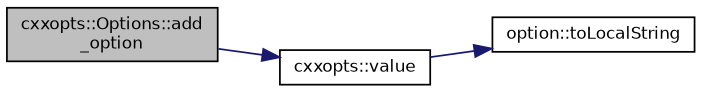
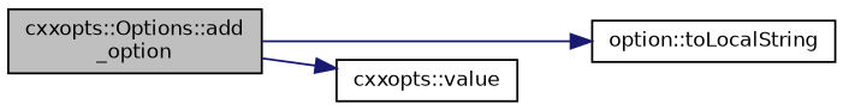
  digraph {
    rankdir=LR
    node [color=black fillcolor=white fontname=Helvetica fontsize=10 shape=record style=filled]
    edge [color=midnightblue fontname=Helvetica fontsize=10 labelfontname=Helvetica labelfontsize=10 style=solid]
    n1 [fillcolor=grey75 fontcolor=black height=0.2 label="cxxopts::Options::add\l_option" width=0.4]
    n2 [height=0.2 label="option::toLocalString" width=0.4]
    n3 [height=0.2 label="cxxopts::value" width=0.4]
-   n3 -> n2
+   n1 -> n2
    n1 -> n3
  }
